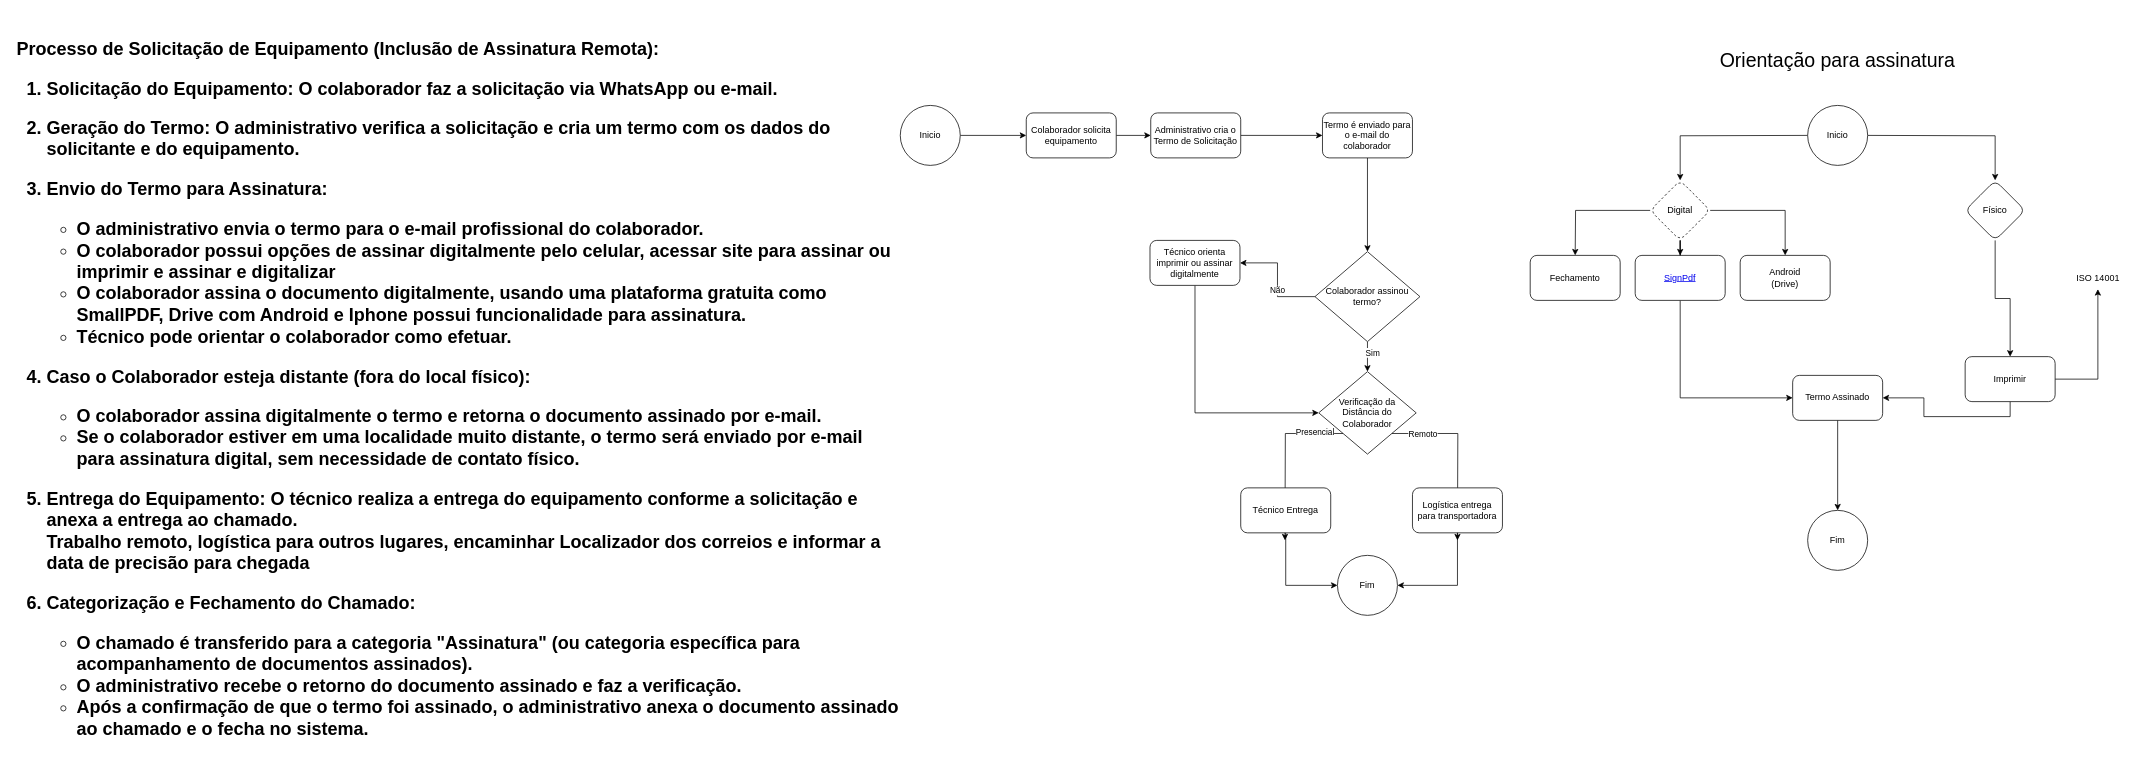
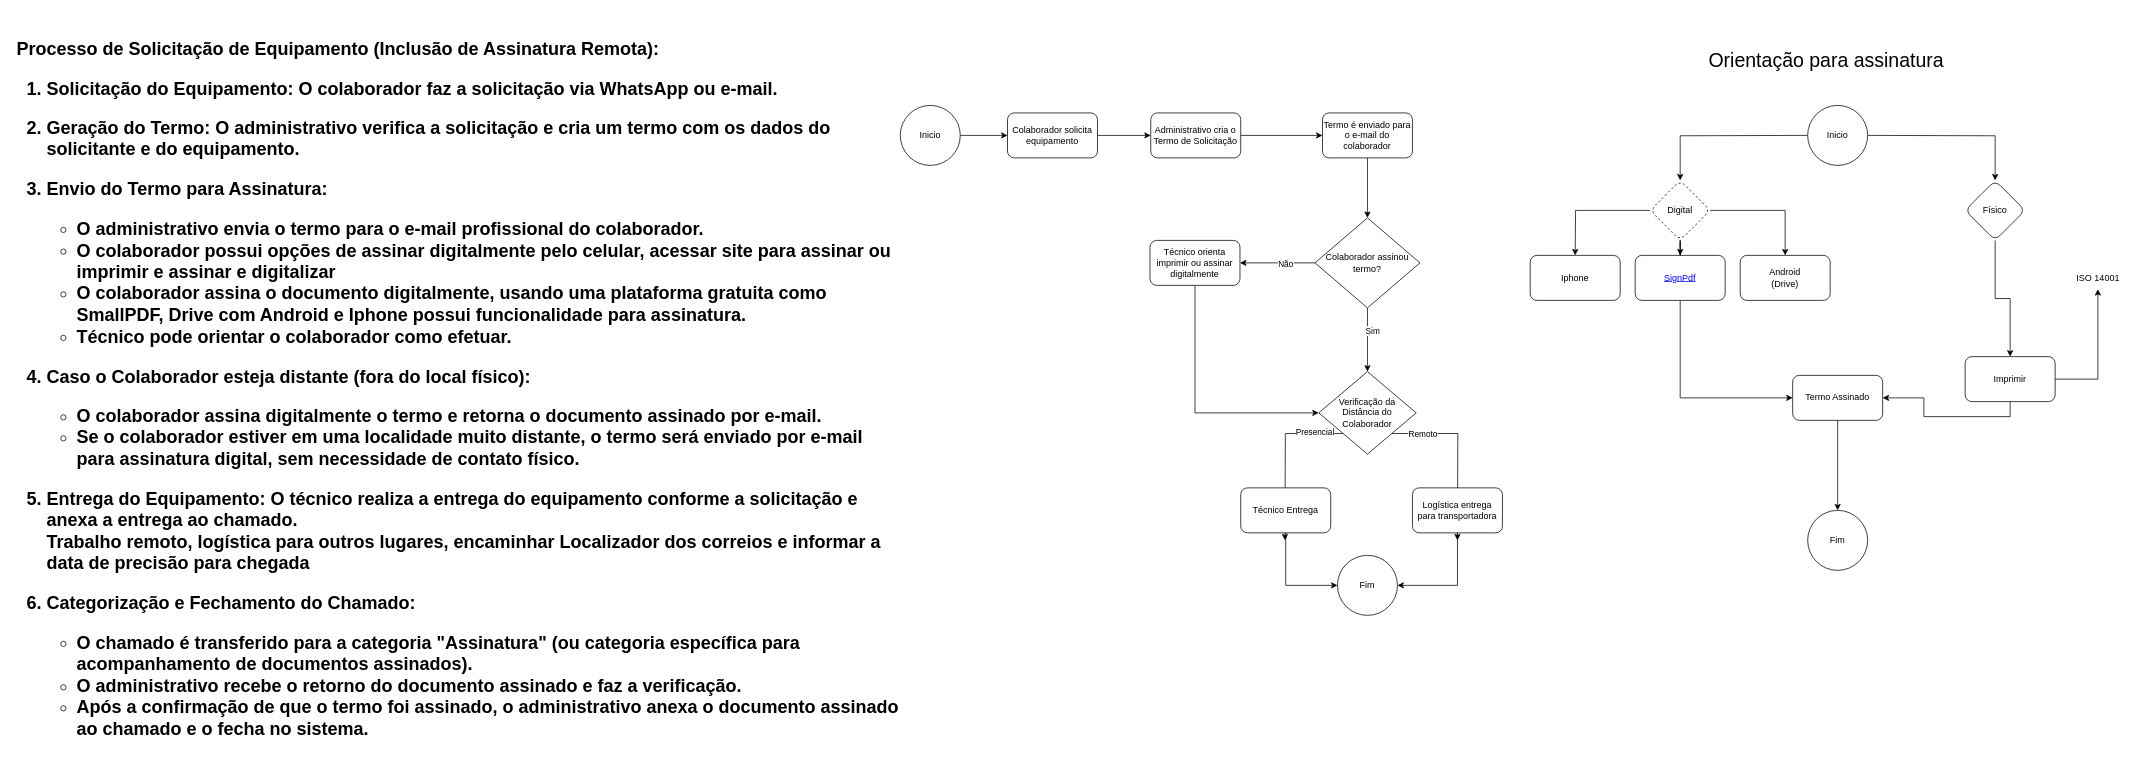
  <mxCell id="0" />
  <mxCell id="1" parent="0" />
  <mxCell id="2" value="&lt;h1 style=&quot;margin-top: 0px;&quot;&gt;&lt;p&gt;&lt;strong&gt;Processo de Solicitação de Equipamento (Inclusão de Assinatura Remota):&lt;/strong&gt;&lt;/p&gt;&lt;ol&gt;&lt;li&gt;&lt;p&gt;&lt;strong&gt;Solicitação do Equipamento:&lt;/strong&gt; O colaborador faz a solicitação via WhatsApp ou e-mail.&lt;/p&gt;&lt;/li&gt;&lt;li&gt;&lt;p&gt;&lt;strong&gt;Geração do Termo:&lt;/strong&gt; O administrativo verifica a solicitação e cria um termo com os dados do solicitante e do equipamento.&lt;/p&gt;&lt;/li&gt;&lt;li&gt;&lt;p&gt;&lt;strong&gt;Envio do Termo para Assinatura:&lt;/strong&gt;&lt;/p&gt;&lt;ul&gt;&lt;li&gt;O administrativo envia o termo para o e-mail profissional do colaborador.&lt;/li&gt;&lt;li&gt;O colaborador possui opções de assinar digitalmente pelo celular, acessar site para assinar ou imprimir e assinar e digitalizar&lt;/li&gt;&lt;li&gt;O colaborador assina o documento digitalmente, usando uma plataforma gratuita como SmallPDF, Drive com Android e Iphone possui funcionalidade para assinatura.&lt;/li&gt;&lt;li&gt;Técnico pode orientar o colaborador como efetuar.&lt;/li&gt;&lt;/ul&gt;&lt;/li&gt;&lt;li&gt;&lt;p&gt;&lt;strong&gt;Caso o Colaborador esteja distante (fora do local físico):&lt;/strong&gt;&lt;/p&gt;&lt;ul&gt;&lt;li&gt;O colaborador assina digitalmente o termo e retorna o documento assinado por e-mail.&lt;/li&gt;&lt;li&gt;Se o colaborador estiver em uma localidade muito distante, o termo será enviado por e-mail para assinatura digital, sem necessidade de contato físico.&lt;/li&gt;&lt;/ul&gt;&lt;/li&gt;&lt;li&gt;&lt;p&gt;&lt;strong&gt;Entrega do Equipamento:&lt;/strong&gt; O técnico realiza a entrega do equipamento conforme a solicitação e anexa a entrega ao chamado.&lt;br&gt;Trabalho remoto, logística para outros lugares, encaminhar Localizador dos correios e informar a data de precisão para chegada&lt;/p&gt;&lt;/li&gt;&lt;li&gt;&lt;p&gt;&lt;strong&gt;Categorização e Fechamento do Chamado:&lt;/strong&gt;&lt;/p&gt;&lt;ul&gt;&lt;li&gt;O chamado é transferido para a categoria &quot;Assinatura&quot; (ou categoria específica para acompanhamento de documentos assinados).&lt;/li&gt;&lt;li&gt;O administrativo recebe o retorno do documento assinado e faz a verificação.&lt;/li&gt;&lt;li&gt;Após a confirmação de que o termo foi assinado, o administrativo anexa o documento assinado ao chamado e o fecha no sistema.&lt;/li&gt;&lt;/ul&gt;&lt;/li&gt;&lt;/ol&gt;&lt;/h1&gt;" style="text;html=1;whiteSpace=wrap;overflow=hidden;rounded=0;" vertex="1" parent="1"><mxGeometry x="20" width="1180" height="990" as="geometry" y="20" /></mxCell>
  <mxCell id="3" style="edgeStyle=orthogonalEdgeStyle;rounded=0;orthogonalLoop=1;jettySize=auto;html=1;exitX=0;exitY=0.5;exitDx=0;exitDy=0;entryX=0.5;entryY=0;entryDx=0;entryDy=0;" edge="1" parent="1" target="12"><mxGeometry relative="1" as="geometry"><mxPoint x="2410" y="180" as="sourcePoint" /></mxGeometry></mxCell>
  <mxCell id="4" style="edgeStyle=orthogonalEdgeStyle;rounded=0;orthogonalLoop=1;jettySize=auto;html=1;exitX=1;exitY=0.5;exitDx=0;exitDy=0;entryX=0.5;entryY=0;entryDx=0;entryDy=0;" edge="1" parent="1" target="14"><mxGeometry relative="1" as="geometry"><mxPoint x="2490" y="180" as="sourcePoint" /></mxGeometry></mxCell>
- <mxCell id="5" value="Fechamento" style="whiteSpace=wrap;html=1;rounded=1;" vertex="1" parent="1"><mxGeometry x="2040" y="340" width="120" height="60" as="geometry" /></mxCell>
+ <mxCell id="5" value="Iphone" style="whiteSpace=wrap;html=1;rounded=1;" vertex="1" parent="1"><mxGeometry x="2040" y="340" width="120" height="60" as="geometry" /></mxCell>
  <mxCell id="6" style="edgeStyle=orthogonalEdgeStyle;rounded=0;orthogonalLoop=1;jettySize=auto;html=1;exitX=0.5;exitY=1;exitDx=0;exitDy=0;entryX=0;entryY=0.5;entryDx=0;entryDy=0;" edge="1" parent="1" source="7" target="21"><mxGeometry relative="1" as="geometry"><mxPoint x="2239.647" y="610" as="targetPoint" /></mxGeometry></mxCell>
  <mxCell id="7" value="&lt;a href=&quot;https://smallpdf.com/sign-pdf#r=app&quot;&gt;SignPdf&lt;/a&gt;" style="whiteSpace=wrap;html=1;rounded=1;" vertex="1" parent="1"><mxGeometry x="2180" y="340" width="120" height="60" as="geometry" /></mxCell>
  <mxCell id="8" value="Android&lt;br&gt;(Drive)" style="whiteSpace=wrap;html=1;rounded=1;" vertex="1" parent="1"><mxGeometry x="2320" y="340" width="120" height="60" as="geometry" /></mxCell>
  <mxCell id="9" style="edgeStyle=orthogonalEdgeStyle;rounded=0;orthogonalLoop=1;jettySize=auto;html=1;exitX=0;exitY=0.5;exitDx=0;exitDy=0;entryX=0.5;entryY=0;entryDx=0;entryDy=0;" edge="1" parent="1" source="12"><mxGeometry relative="1" as="geometry"><mxPoint x="2100" y="340" as="targetPoint" /></mxGeometry></mxCell>
  <mxCell id="10" style="edgeStyle=orthogonalEdgeStyle;rounded=0;orthogonalLoop=1;jettySize=auto;html=1;exitX=0.5;exitY=1;exitDx=0;exitDy=0;" edge="1" parent="1" source="12" target="7"><mxGeometry relative="1" as="geometry" /></mxCell>
  <mxCell id="11" style="edgeStyle=orthogonalEdgeStyle;rounded=0;orthogonalLoop=1;jettySize=auto;html=1;exitX=1;exitY=0.5;exitDx=0;exitDy=0;entryX=0.5;entryY=0;entryDx=0;entryDy=0;" edge="1" parent="1" source="12" target="8"><mxGeometry relative="1" as="geometry" /></mxCell>
  <mxCell id="12" value="Digital" style="rhombus;whiteSpace=wrap;html=1;rounded=1;dashed=1;" vertex="1" parent="1"><mxGeometry x="2200" y="240" width="80" height="80" as="geometry" /></mxCell>
  <mxCell id="13" style="edgeStyle=orthogonalEdgeStyle;rounded=0;orthogonalLoop=1;jettySize=auto;html=1;exitX=0.5;exitY=1;exitDx=0;exitDy=0;entryX=0.5;entryY=0;entryDx=0;entryDy=0;" edge="1" parent="1" source="14" target="17"><mxGeometry relative="1" as="geometry" /></mxCell>
  <mxCell id="14" value="Físico" style="rhombus;whiteSpace=wrap;html=1;rounded=1;" vertex="1" parent="1"><mxGeometry x="2620" y="240" width="80" height="80" as="geometry" /></mxCell>
  <mxCell id="15" style="edgeStyle=orthogonalEdgeStyle;rounded=0;orthogonalLoop=1;jettySize=auto;html=1;exitX=1;exitY=0.5;exitDx=0;exitDy=0;" edge="1" parent="1" source="17" target="18"><mxGeometry relative="1" as="geometry" /></mxCell>
  <mxCell id="16" style="edgeStyle=orthogonalEdgeStyle;rounded=0;orthogonalLoop=1;jettySize=auto;html=1;exitX=0.5;exitY=1;exitDx=0;exitDy=0;entryX=1;entryY=0.5;entryDx=0;entryDy=0;" edge="1" parent="1" source="17" target="21"><mxGeometry relative="1" as="geometry" /></mxCell>
  <mxCell id="17" value="Imprimir" style="whiteSpace=wrap;html=1;rounded=1;" vertex="1" parent="1"><mxGeometry x="2620" y="475" width="120" height="60" as="geometry" /></mxCell>
  <mxCell id="18" value="ISO 14001" style="text;html=1;align=center;verticalAlign=middle;resizable=0;points=[];autosize=1;strokeColor=none;fillColor=none;" vertex="1" parent="1"><mxGeometry x="2757" y="355" width="80" height="30" as="geometry" /></mxCell>
  <mxCell id="19" value="Fim" style="ellipse;whiteSpace=wrap;html=1;aspect=fixed;" vertex="1" parent="1"><mxGeometry x="2410" y="680" width="80" height="80" as="geometry" /></mxCell>
  <mxCell id="20" style="edgeStyle=orthogonalEdgeStyle;rounded=0;orthogonalLoop=1;jettySize=auto;html=1;exitX=0.5;exitY=1;exitDx=0;exitDy=0;entryX=0.5;entryY=0;entryDx=0;entryDy=0;" edge="1" parent="1" source="21" target="19"><mxGeometry relative="1" as="geometry" /></mxCell>
  <mxCell id="21" value="Termo Assinado" style="whiteSpace=wrap;html=1;rounded=1;" vertex="1" parent="1"><mxGeometry x="2390" y="500" width="120" height="60" as="geometry" /></mxCell>
  <mxCell id="22" style="edgeStyle=orthogonalEdgeStyle;rounded=0;orthogonalLoop=1;jettySize=auto;html=1;exitX=1;exitY=0.5;exitDx=0;exitDy=0;entryX=0;entryY=0.5;entryDx=0;entryDy=0;" edge="1" parent="1" source="23" target="25"><mxGeometry relative="1" as="geometry" /></mxCell>
  <mxCell id="23" value="Inicio" style="ellipse;whiteSpace=wrap;html=1;aspect=fixed;" vertex="1" parent="1"><mxGeometry x="1200" y="140" width="80" height="80" as="geometry" /></mxCell>
  <mxCell id="24" style="edgeStyle=orthogonalEdgeStyle;rounded=0;orthogonalLoop=1;jettySize=auto;html=1;exitX=1;exitY=0.5;exitDx=0;exitDy=0;entryX=0;entryY=0.5;entryDx=0;entryDy=0;" edge="1" parent="1" source="25" target="27"><mxGeometry relative="1" as="geometry" /></mxCell>
- <mxCell id="25" value="Colaborador solicita equipamento" style="whiteSpace=wrap;html=1;rounded=1;" vertex="1" parent="1"><mxGeometry x="1368" y="150" width="120" height="60" as="geometry" /></mxCell>
+ <mxCell id="25" value="Colaborador solicita equipamento" style="whiteSpace=wrap;html=1;rounded=1;" vertex="1" parent="1"><mxGeometry x="1343" y="150" width="120" height="60" as="geometry" /></mxCell>
  <mxCell id="26" style="edgeStyle=orthogonalEdgeStyle;rounded=0;orthogonalLoop=1;jettySize=auto;html=1;exitX=1;exitY=0.5;exitDx=0;exitDy=0;entryX=0;entryY=0.5;entryDx=0;entryDy=0;" edge="1" parent="1" source="27" target="29"><mxGeometry relative="1" as="geometry" /></mxCell>
  <mxCell id="27" value="&lt;span class=&quot;hljs-selector-attr&quot;&gt;Administrativo cria o Termo de Solicitação&lt;/span&gt;" style="whiteSpace=wrap;html=1;rounded=1;" vertex="1" parent="1"><mxGeometry x="1534" y="150" width="120" height="60" as="geometry" /></mxCell>
  <mxCell id="28" style="edgeStyle=orthogonalEdgeStyle;rounded=0;orthogonalLoop=1;jettySize=auto;html=1;exitX=0.5;exitY=1;exitDx=0;exitDy=0;entryX=0.5;entryY=0;entryDx=0;entryDy=0;" edge="1" parent="1" source="29" target="34"><mxGeometry relative="1" as="geometry" /></mxCell>
  <mxCell id="29" value="&lt;span class=&quot;hljs-selector-attr&quot;&gt;Termo é enviado para o e-mail do colaborador&lt;/span&gt;" style="whiteSpace=wrap;html=1;rounded=1;" vertex="1" parent="1"><mxGeometry x="1763" y="150" width="120" height="60" as="geometry" /></mxCell>
  <mxCell id="30" style="edgeStyle=orthogonalEdgeStyle;rounded=0;orthogonalLoop=1;jettySize=auto;html=1;exitX=0;exitY=0.5;exitDx=0;exitDy=0;entryX=1;entryY=0.5;entryDx=0;entryDy=0;" edge="1" parent="1" source="34" target="36"><mxGeometry relative="1" as="geometry" /></mxCell>
  <mxCell id="31" value="Não" style="edgeLabel;html=1;align=center;verticalAlign=middle;resizable=0;points=[];" vertex="1" connectable="0" parent="30"><mxGeometry x="-0.193" y="1" relative="1" as="geometry"><mxPoint as="offset" /></mxGeometry></mxCell>
  <mxCell id="32" style="edgeStyle=orthogonalEdgeStyle;rounded=0;orthogonalLoop=1;jettySize=auto;html=1;exitX=0.5;exitY=1;exitDx=0;exitDy=0;entryX=0.5;entryY=0;entryDx=0;entryDy=0;" edge="1" parent="1" source="34" target="41"><mxGeometry relative="1" as="geometry" /></mxCell>
  <mxCell id="33" value="Sim" style="edgeLabel;html=1;align=center;verticalAlign=middle;resizable=0;points=[];" vertex="1" connectable="0" parent="32"><mxGeometry x="-0.301" y="6" relative="1" as="geometry"><mxPoint as="offset" /></mxGeometry></mxCell>
- <mxCell id="34" value="&lt;span class=&quot;hljs-selector-attr&quot;&gt;Colaborador assinou termo?&lt;/span&gt;" style="rhombus;whiteSpace=wrap;html=1;" vertex="1" parent="1"><mxGeometry x="1753" y="335" width="140" height="120" as="geometry" /></mxCell>
+ <mxCell id="34" value="&lt;span class=&quot;hljs-selector-attr&quot;&gt;Colaborador assinou termo?&lt;/span&gt;" style="rhombus;whiteSpace=wrap;html=1;" vertex="1" parent="1"><mxGeometry x="1753" y="290" width="140" height="120" as="geometry" /></mxCell>
  <mxCell id="35" style="edgeStyle=orthogonalEdgeStyle;rounded=0;orthogonalLoop=1;jettySize=auto;html=1;exitX=0.5;exitY=1;exitDx=0;exitDy=0;entryX=0;entryY=0.5;entryDx=0;entryDy=0;" edge="1" parent="1" source="36" target="41"><mxGeometry relative="1" as="geometry" /></mxCell>
  <mxCell id="36" value="&lt;span class=&quot;hljs-selector-attr&quot;&gt;Técnico orienta imprimir ou assinar digitalmente&lt;/span&gt;" style="rounded=1;whiteSpace=wrap;html=1;" vertex="1" parent="1"><mxGeometry x="1533" y="320" width="120" height="60" as="geometry" /></mxCell>
  <mxCell id="37" style="edgeStyle=orthogonalEdgeStyle;rounded=0;orthogonalLoop=1;jettySize=auto;html=1;exitX=1;exitY=1;exitDx=0;exitDy=0;" edge="1" parent="1" source="41"><mxGeometry relative="1" as="geometry"><mxPoint x="1943" y="720" as="targetPoint" /></mxGeometry></mxCell>
  <mxCell id="38" value="Remoto" style="edgeLabel;html=1;align=center;verticalAlign=middle;resizable=0;points=[];" vertex="1" connectable="0" parent="37"><mxGeometry x="-0.684" y="-1" relative="1" as="geometry"><mxPoint x="5" as="offset" /></mxGeometry></mxCell>
  <mxCell id="39" style="edgeStyle=orthogonalEdgeStyle;rounded=0;orthogonalLoop=1;jettySize=auto;html=1;exitX=0;exitY=1;exitDx=0;exitDy=0;" edge="1" parent="1" source="41"><mxGeometry relative="1" as="geometry"><mxPoint x="1713" y="720" as="targetPoint" /></mxGeometry></mxCell>
  <mxCell id="40" value="Presencial" style="edgeLabel;html=1;align=center;verticalAlign=middle;resizable=0;points=[];" vertex="1" connectable="0" parent="39"><mxGeometry x="-0.724" y="2" relative="1" as="geometry"><mxPoint x="-8" y="-4" as="offset" /></mxGeometry></mxCell>
  <mxCell id="41" value="Verificação da Distância do Colaborador" style="rhombus;whiteSpace=wrap;html=1;" vertex="1" parent="1"><mxGeometry x="1758" y="495" width="130" height="110" as="geometry" /></mxCell>
  <mxCell id="42" style="edgeStyle=orthogonalEdgeStyle;rounded=0;orthogonalLoop=1;jettySize=auto;html=1;exitX=0.5;exitY=1;exitDx=0;exitDy=0;entryX=1;entryY=0.5;entryDx=0;entryDy=0;" edge="1" parent="1" source="43" target="46"><mxGeometry relative="1" as="geometry"><mxPoint x="1923" y="920" as="targetPoint" /></mxGeometry></mxCell>
  <mxCell id="43" value="Logística entrega para transportadora" style="rounded=1;whiteSpace=wrap;html=1;" vertex="1" parent="1"><mxGeometry x="1883" y="650" width="120" height="60" as="geometry" /></mxCell>
  <mxCell id="44" style="edgeStyle=orthogonalEdgeStyle;rounded=0;orthogonalLoop=1;jettySize=auto;html=1;exitX=0.5;exitY=1;exitDx=0;exitDy=0;entryX=0;entryY=0.5;entryDx=0;entryDy=0;" edge="1" parent="1" source="45" target="46"><mxGeometry relative="1" as="geometry" /></mxCell>
  <mxCell id="45" value="Técnico Entrega" style="rounded=1;whiteSpace=wrap;html=1;" vertex="1" parent="1"><mxGeometry x="1654" y="650" width="120" height="60" as="geometry" /></mxCell>
  <mxCell id="46" value="Fim" style="ellipse;whiteSpace=wrap;html=1;aspect=fixed;" vertex="1" parent="1"><mxGeometry x="1783" y="740" width="80" height="80" as="geometry" /></mxCell>
  <mxCell id="47" value="Inicio" style="ellipse;whiteSpace=wrap;html=1;aspect=fixed;" vertex="1" parent="1"><mxGeometry x="2410" y="140" width="80" height="80" as="geometry" /></mxCell>
- <mxCell id="48" value="&lt;font style=&quot;font-size: 26px;&quot;&gt;Orientação para assinatura&lt;/font&gt;" style="text;html=1;align=center;verticalAlign=middle;whiteSpace=wrap;rounded=0;" vertex="1" parent="1"><mxGeometry x="2190" y="30" width="520" height="100" as="geometry" /></mxCell>
+ <mxCell id="48" value="&lt;font style=&quot;font-size: 26px;&quot;&gt;Orientação para assinatura&lt;/font&gt;" style="text;html=1;align=center;verticalAlign=middle;whiteSpace=wrap;rounded=0;" vertex="1" parent="1"><mxGeometry x="2175" y="30" width="520" height="100" as="geometry" /></mxCell>
